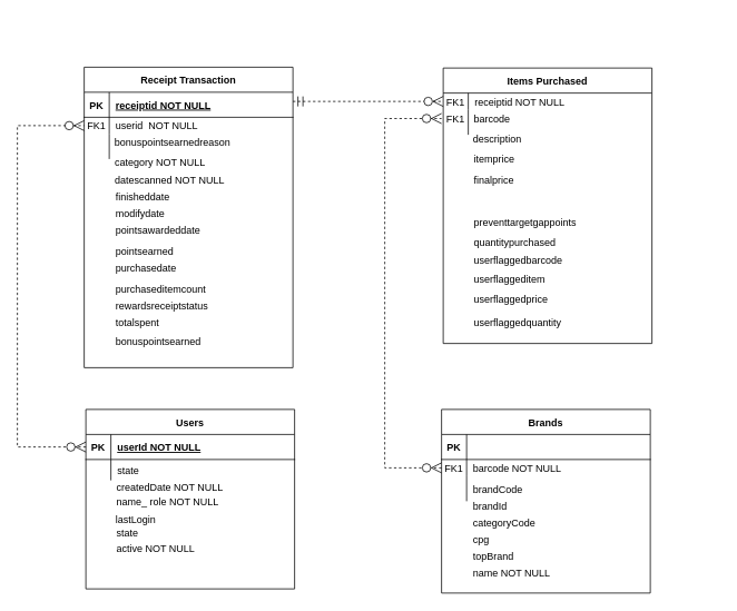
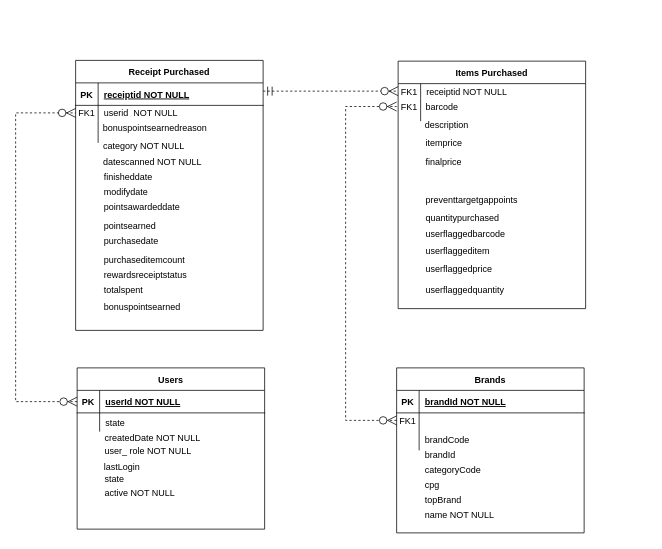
  <mxCell id="0" />
  <mxCell id="1" parent="0" />
  <mxCell id="2" value="Items Purchased" style="shape=table;startSize=30;container=1;collapsible=1;childLayout=tableLayout;fixedRows=1;rowLines=0;fontStyle=1;align=center;resizeLast=1;" parent="1" vertex="1"><mxGeometry x="530" y="81" width="250" height="330" as="geometry" /></mxCell>
  <mxCell id="3" value="" style="shape=partialRectangle;collapsible=0;dropTarget=0;pointerEvents=0;fillColor=none;points=[[0,0.5],[1,0.5]];portConstraint=eastwest;top=0;left=0;right=0;bottom=0;" parent="2" vertex="1"><mxGeometry y="30" width="250" height="20" as="geometry" /></mxCell>
  <mxCell id="4" value="FK1" style="shape=partialRectangle;overflow=hidden;connectable=0;fillColor=none;top=0;left=0;bottom=0;right=0;" parent="3" vertex="1"><mxGeometry width="30" height="20" as="geometry" /></mxCell>
  <mxCell id="5" value="receiptid NOT NULL" style="shape=partialRectangle;overflow=hidden;connectable=0;fillColor=none;top=0;left=0;bottom=0;right=0;align=left;spacingLeft=6;" parent="3" vertex="1"><mxGeometry x="30" width="220" height="20" as="geometry" /></mxCell>
  <mxCell id="6" value="" style="shape=partialRectangle;collapsible=0;dropTarget=0;pointerEvents=0;fillColor=none;points=[[0,0.5],[1,0.5]];portConstraint=eastwest;top=0;left=0;right=0;bottom=0;" parent="2" vertex="1"><mxGeometry y="50" width="250" height="30" as="geometry" /></mxCell>
  <mxCell id="7" value="" style="shape=partialRectangle;overflow=hidden;connectable=0;fillColor=none;top=0;left=0;bottom=0;right=0;" parent="6" vertex="1"><mxGeometry width="30" height="30" as="geometry" /></mxCell>
  <mxCell id="8" value="" style="shape=partialRectangle;overflow=hidden;connectable=0;fillColor=none;top=0;left=0;bottom=0;right=0;align=left;spacingLeft=6;" parent="6" vertex="1"><mxGeometry x="30" width="220" height="30" as="geometry" /></mxCell>
  <mxCell id="9" value="Brands" style="shape=table;startSize=30;container=1;collapsible=1;childLayout=tableLayout;fixedRows=1;rowLines=0;fontStyle=1;align=center;resizeLast=1;" parent="1" vertex="1"><mxGeometry x="528" y="490" width="250" height="220" as="geometry" /></mxCell>
  <mxCell id="10" value="" style="shape=partialRectangle;collapsible=0;dropTarget=0;pointerEvents=0;fillColor=none;points=[[0,0.5],[1,0.5]];portConstraint=eastwest;top=0;left=0;right=0;bottom=1;" parent="9" vertex="1"><mxGeometry y="30" width="250" height="30" as="geometry" /></mxCell>
  <mxCell id="11" value="PK" style="shape=partialRectangle;overflow=hidden;connectable=0;fillColor=none;top=0;left=0;bottom=0;right=0;fontStyle=1;" parent="10" vertex="1"><mxGeometry width="30" height="30" as="geometry" /></mxCell>
+ <mxCell id="12" value="brandId NOT NULL" style="shape=partialRectangle;overflow=hidden;connectable=0;fillColor=none;top=0;left=0;bottom=0;right=0;align=left;spacingLeft=6;fontStyle=5;" parent="10" vertex="1"><mxGeometry x="30" width="220" height="30" as="geometry" /></mxCell>
  <mxCell id="13" value="" style="shape=partialRectangle;collapsible=0;dropTarget=0;pointerEvents=0;fillColor=none;points=[[0,0.5],[1,0.5]];portConstraint=eastwest;top=0;left=0;right=0;bottom=0;" parent="9" vertex="1"><mxGeometry y="60" width="250" height="20" as="geometry" /></mxCell>
  <mxCell id="14" value="FK1" style="shape=partialRectangle;overflow=hidden;connectable=0;fillColor=none;top=0;left=0;bottom=0;right=0;" parent="13" vertex="1"><mxGeometry width="30" height="20" as="geometry" /></mxCell>
- <mxCell id="15" value="barcode NOT NULL" style="shape=partialRectangle;overflow=hidden;connectable=0;fillColor=none;top=0;left=0;bottom=0;right=0;align=left;spacingLeft=6;" parent="13" vertex="1"><mxGeometry x="30" width="220" height="20" as="geometry" /></mxCell>
  <mxCell id="16" value="" style="shape=partialRectangle;collapsible=0;dropTarget=0;pointerEvents=0;fillColor=none;points=[[0,0.5],[1,0.5]];portConstraint=eastwest;top=0;left=0;right=0;bottom=0;" parent="9" vertex="1"><mxGeometry y="80" width="250" height="30" as="geometry" /></mxCell>
  <mxCell id="17" value="" style="shape=partialRectangle;overflow=hidden;connectable=0;fillColor=none;top=0;left=0;bottom=0;right=0;" parent="16" vertex="1"><mxGeometry width="30" height="30" as="geometry" /></mxCell>
  <mxCell id="18" value="brandCode" style="shape=partialRectangle;overflow=hidden;connectable=0;fillColor=none;top=0;left=0;bottom=0;right=0;align=left;spacingLeft=6;" parent="16" vertex="1"><mxGeometry x="30" width="220" height="30" as="geometry" /></mxCell>
  <mxCell id="19" value="Users" style="shape=table;startSize=30;container=1;collapsible=1;childLayout=tableLayout;fixedRows=1;rowLines=0;fontStyle=1;align=center;resizeLast=1;" vertex="1" parent="1"><mxGeometry x="102" y="490" width="250" height="215" as="geometry" /></mxCell>
  <mxCell id="20" value="" style="shape=partialRectangle;collapsible=0;dropTarget=0;pointerEvents=0;fillColor=none;points=[[0,0.5],[1,0.5]];portConstraint=eastwest;top=0;left=0;right=0;bottom=1;" vertex="1" parent="19"><mxGeometry y="30" width="250" height="30" as="geometry" /></mxCell>
  <mxCell id="21" value="PK" style="shape=partialRectangle;overflow=hidden;connectable=0;fillColor=none;top=0;left=0;bottom=0;right=0;fontStyle=1;" vertex="1" parent="20"><mxGeometry width="30" height="30" as="geometry" /></mxCell>
  <mxCell id="22" value="userId NOT NULL " style="shape=partialRectangle;overflow=hidden;connectable=0;fillColor=none;top=0;left=0;bottom=0;right=0;align=left;spacingLeft=6;fontStyle=5;" vertex="1" parent="20"><mxGeometry x="30" width="220" height="30" as="geometry" /></mxCell>
  <mxCell id="23" value="" style="shape=partialRectangle;collapsible=0;dropTarget=0;pointerEvents=0;fillColor=none;points=[[0,0.5],[1,0.5]];portConstraint=eastwest;top=0;left=0;right=0;bottom=0;" vertex="1" parent="19"><mxGeometry y="60" width="250" height="25" as="geometry" /></mxCell>
  <mxCell id="24" value="" style="shape=partialRectangle;overflow=hidden;connectable=0;fillColor=none;top=0;left=0;bottom=0;right=0;" vertex="1" parent="23"><mxGeometry width="30" height="25" as="geometry" /></mxCell>
  <mxCell id="25" value="state" style="shape=partialRectangle;overflow=hidden;connectable=0;fillColor=none;top=0;left=0;bottom=0;right=0;align=left;spacingLeft=6;" vertex="1" parent="23"><mxGeometry x="30" width="220" height="25" as="geometry" /></mxCell>
  <mxCell id="26" value="" style="shape=partialRectangle;collapsible=0;dropTarget=0;pointerEvents=0;fillColor=none;points=[[0,0.5],[1,0.5]];portConstraint=eastwest;top=0;left=0;right=0;bottom=0;" vertex="1" parent="1"><mxGeometry x="101" y="568" width="250" height="30" as="geometry" /></mxCell>
  <mxCell id="27" value="" style="shape=partialRectangle;overflow=hidden;connectable=0;fillColor=none;top=0;left=0;bottom=0;right=0;" vertex="1" parent="26"><mxGeometry width="30" height="30" as="geometry" /></mxCell>
  <mxCell id="28" value="createdDate NOT NULL   " style="shape=partialRectangle;overflow=hidden;connectable=0;fillColor=none;top=0;left=0;bottom=0;right=0;align=left;spacingLeft=6;" vertex="1" parent="26"><mxGeometry x="30" width="220" height="30" as="geometry" /></mxCell>
  <mxCell id="29" value="" style="shape=partialRectangle;collapsible=0;dropTarget=0;pointerEvents=0;fillColor=none;points=[[0,0.5],[1,0.5]];portConstraint=eastwest;top=0;left=0;right=0;bottom=0;" vertex="1" parent="1"><mxGeometry x="100" y="606" width="250" height="30" as="geometry" /></mxCell>
  <mxCell id="30" value="" style="shape=partialRectangle;overflow=hidden;connectable=0;fillColor=none;top=0;left=0;bottom=0;right=0;" vertex="1" parent="29"><mxGeometry width="30" height="30" as="geometry" /></mxCell>
  <mxCell id="31" value="lastLogin" style="shape=partialRectangle;overflow=hidden;connectable=0;fillColor=none;top=0;left=0;bottom=0;right=0;align=left;spacingLeft=6;" vertex="1" parent="29"><mxGeometry x="30" width="220" height="30" as="geometry" /></mxCell>
  <mxCell id="32" value="" style="shape=partialRectangle;collapsible=0;dropTarget=0;pointerEvents=0;fillColor=none;points=[[0,0.5],[1,0.5]];portConstraint=eastwest;top=0;left=0;right=0;bottom=0;" vertex="1" parent="1"><mxGeometry x="101" y="585" width="250" height="30" as="geometry" /></mxCell>
  <mxCell id="33" value="" style="shape=partialRectangle;overflow=hidden;connectable=0;fillColor=none;top=0;left=0;bottom=0;right=0;" vertex="1" parent="32"><mxGeometry width="30" height="30" as="geometry" /></mxCell>
- <mxCell id="34" value="name_ role NOT NULL" style="shape=partialRectangle;overflow=hidden;connectable=0;fillColor=none;top=0;left=0;bottom=0;right=0;align=left;spacingLeft=6;" vertex="1" parent="32"><mxGeometry x="30" width="220" height="30" as="geometry" /></mxCell>
+ <mxCell id="34" value="user_ role NOT NULL" style="shape=partialRectangle;overflow=hidden;connectable=0;fillColor=none;top=0;left=0;bottom=0;right=0;align=left;spacingLeft=6;" vertex="1" parent="32"><mxGeometry x="30" width="220" height="30" as="geometry" /></mxCell>
  <mxCell id="35" value="" style="shape=partialRectangle;collapsible=0;dropTarget=0;pointerEvents=0;fillColor=none;points=[[0,0.5],[1,0.5]];portConstraint=eastwest;top=0;left=0;right=0;bottom=0;" vertex="1" parent="1"><mxGeometry x="101" y="641" width="250" height="30" as="geometry" /></mxCell>
  <mxCell id="36" value="" style="shape=partialRectangle;overflow=hidden;connectable=0;fillColor=none;top=0;left=0;bottom=0;right=0;" vertex="1" parent="35"><mxGeometry width="30" height="30" as="geometry" /></mxCell>
  <mxCell id="37" value="active NOT NULL" style="shape=partialRectangle;overflow=hidden;connectable=0;fillColor=none;top=0;left=0;bottom=0;right=0;align=left;spacingLeft=6;" vertex="1" parent="35"><mxGeometry x="30" width="220" height="30" as="geometry" /></mxCell>
  <mxCell id="38" value="" style="shape=partialRectangle;collapsible=0;dropTarget=0;pointerEvents=0;fillColor=none;points=[[0,0.5],[1,0.5]];portConstraint=eastwest;top=0;left=0;right=0;bottom=0;" vertex="1" parent="1"><mxGeometry x="101" y="623" width="250" height="30" as="geometry" /></mxCell>
  <mxCell id="39" value="" style="shape=partialRectangle;overflow=hidden;connectable=0;fillColor=none;top=0;left=0;bottom=0;right=0;" vertex="1" parent="38"><mxGeometry width="30" height="30" as="geometry" /></mxCell>
  <mxCell id="40" value="state" style="shape=partialRectangle;overflow=hidden;connectable=0;fillColor=none;top=0;left=0;bottom=0;right=0;align=left;spacingLeft=6;" vertex="1" parent="38"><mxGeometry x="30" width="220" height="30" as="geometry" /></mxCell>
  <mxCell id="41" value="" style="shape=partialRectangle;collapsible=0;dropTarget=0;pointerEvents=0;fillColor=none;points=[[0,0.5],[1,0.5]];portConstraint=eastwest;top=0;left=0;right=0;bottom=0;" vertex="1" parent="1"><mxGeometry x="610" y="20" width="250" height="30" as="geometry" /></mxCell>
  <mxCell id="42" value="" style="shape=partialRectangle;overflow=hidden;connectable=0;fillColor=none;top=0;left=0;bottom=0;right=0;" vertex="1" parent="41"><mxGeometry width="30" height="30" as="geometry" /></mxCell>
  <mxCell id="43" value="" style="shape=partialRectangle;collapsible=0;dropTarget=0;pointerEvents=0;fillColor=none;points=[[0,0.5],[1,0.5]];portConstraint=eastwest;top=0;left=0;right=0;bottom=0;" vertex="1" parent="1"><mxGeometry x="528" y="600" width="250" height="30" as="geometry" /></mxCell>
  <mxCell id="44" value="" style="shape=partialRectangle;overflow=hidden;connectable=0;fillColor=none;top=0;left=0;bottom=0;right=0;" vertex="1" parent="43"><mxGeometry width="30" height="30" as="geometry" /></mxCell>
  <mxCell id="45" value="" style="shape=partialRectangle;collapsible=0;dropTarget=0;pointerEvents=0;fillColor=none;points=[[0,0.5],[1,0.5]];portConstraint=eastwest;top=0;left=0;right=0;bottom=0;" vertex="1" parent="1"><mxGeometry x="528" y="610" width="250" height="30" as="geometry" /></mxCell>
  <mxCell id="46" value="" style="shape=partialRectangle;overflow=hidden;connectable=0;fillColor=none;top=0;left=0;bottom=0;right=0;" vertex="1" parent="45"><mxGeometry width="30" height="30" as="geometry" /></mxCell>
  <mxCell id="47" value="categoryCode" style="shape=partialRectangle;overflow=hidden;connectable=0;fillColor=none;top=0;left=0;bottom=0;right=0;align=left;spacingLeft=6;" vertex="1" parent="45"><mxGeometry x="30" width="220" height="30" as="geometry" /></mxCell>
  <mxCell id="48" value="" style="shape=partialRectangle;collapsible=0;dropTarget=0;pointerEvents=0;fillColor=none;points=[[0,0.5],[1,0.5]];portConstraint=eastwest;top=0;left=0;right=0;bottom=0;" vertex="1" parent="1"><mxGeometry x="528" y="630" width="250" height="30" as="geometry" /></mxCell>
  <mxCell id="49" value="" style="shape=partialRectangle;overflow=hidden;connectable=0;fillColor=none;top=0;left=0;bottom=0;right=0;" vertex="1" parent="48"><mxGeometry width="30" height="30" as="geometry" /></mxCell>
  <mxCell id="50" value="cpg" style="shape=partialRectangle;overflow=hidden;connectable=0;fillColor=none;top=0;left=0;bottom=0;right=0;align=left;spacingLeft=6;" vertex="1" parent="48"><mxGeometry x="30" width="220" height="30" as="geometry" /></mxCell>
  <mxCell id="51" value="" style="shape=partialRectangle;collapsible=0;dropTarget=0;pointerEvents=0;fillColor=none;points=[[0,0.5],[1,0.5]];portConstraint=eastwest;top=0;left=0;right=0;bottom=0;" vertex="1" parent="1"><mxGeometry x="528" y="650" width="250" height="30" as="geometry" /></mxCell>
  <mxCell id="52" value="" style="shape=partialRectangle;overflow=hidden;connectable=0;fillColor=none;top=0;left=0;bottom=0;right=0;" vertex="1" parent="51"><mxGeometry width="30" height="30" as="geometry" /></mxCell>
  <mxCell id="53" value="topBrand" style="shape=partialRectangle;overflow=hidden;connectable=0;fillColor=none;top=0;left=0;bottom=0;right=0;align=left;spacingLeft=6;" vertex="1" parent="51"><mxGeometry x="30" width="220" height="30" as="geometry" /></mxCell>
  <mxCell id="54" value="brandId" style="shape=partialRectangle;overflow=hidden;connectable=0;fillColor=none;top=0;left=0;bottom=0;right=0;align=left;spacingLeft=6;" vertex="1" parent="1"><mxGeometry x="558" y="590" width="220" height="30" as="geometry" /></mxCell>
  <mxCell id="55" value="" style="shape=partialRectangle;collapsible=0;dropTarget=0;pointerEvents=0;fillColor=none;points=[[0,0.5],[1,0.5]];portConstraint=eastwest;top=0;left=0;right=0;bottom=0;" vertex="1" parent="1"><mxGeometry x="528" y="670" width="250" height="30" as="geometry" /></mxCell>
  <mxCell id="56" value="" style="shape=partialRectangle;overflow=hidden;connectable=0;fillColor=none;top=0;left=0;bottom=0;right=0;" vertex="1" parent="55"><mxGeometry width="30" height="30" as="geometry" /></mxCell>
  <mxCell id="57" value="name NOT NULL" style="shape=partialRectangle;overflow=hidden;connectable=0;fillColor=none;top=0;left=0;bottom=0;right=0;align=left;spacingLeft=6;" vertex="1" parent="55"><mxGeometry x="30" width="220" height="30" as="geometry" /></mxCell>
  <mxCell id="58" value="description" style="shape=partialRectangle;overflow=hidden;connectable=0;fillColor=none;top=0;left=0;bottom=0;right=0;align=left;spacingLeft=6;" vertex="1" parent="1"><mxGeometry x="558" y="155" width="220" height="20" as="geometry" /></mxCell>
  <mxCell id="59" value="itemprice" style="shape=partialRectangle;overflow=hidden;connectable=0;fillColor=none;top=0;left=0;bottom=0;right=0;align=left;spacingLeft=6;" vertex="1" parent="1"><mxGeometry x="559" y="175" width="220" height="30" as="geometry" /></mxCell>
  <mxCell id="60" value="finalprice" style="shape=partialRectangle;overflow=hidden;connectable=0;fillColor=none;top=0;left=0;bottom=0;right=0;align=left;spacingLeft=6;" vertex="1" parent="1"><mxGeometry x="559" y="200" width="220" height="30" as="geometry" /></mxCell>
  <mxCell id="61" value="quantitypurchased" style="shape=partialRectangle;overflow=hidden;connectable=0;fillColor=none;top=0;left=0;bottom=0;right=0;align=left;spacingLeft=6;" vertex="1" parent="1"><mxGeometry x="559" y="275" width="220" height="30" as="geometry" /></mxCell>
  <mxCell id="62" value="preventtargetgappoints" style="shape=partialRectangle;overflow=hidden;connectable=0;fillColor=none;top=0;left=0;bottom=0;right=0;align=left;spacingLeft=6;" vertex="1" parent="1"><mxGeometry x="559" y="250" width="220" height="30" as="geometry" /></mxCell>
  <mxCell id="63" value="userflaggedbarcode" style="shape=partialRectangle;overflow=hidden;connectable=0;fillColor=none;top=0;left=0;bottom=0;right=0;align=left;spacingLeft=6;" vertex="1" parent="1"><mxGeometry x="559" y="296" width="220" height="30" as="geometry" /></mxCell>
  <mxCell id="64" value="userflaggeditem" style="shape=partialRectangle;overflow=hidden;connectable=0;fillColor=none;top=0;left=0;bottom=0;right=0;align=left;spacingLeft=6;" vertex="1" parent="1"><mxGeometry x="559" y="319" width="220" height="30" as="geometry" /></mxCell>
  <mxCell id="65" value="userflaggedprice" style="shape=partialRectangle;overflow=hidden;connectable=0;fillColor=none;top=0;left=0;bottom=0;right=0;align=left;spacingLeft=6;" vertex="1" parent="1"><mxGeometry x="559" y="343" width="220" height="30" as="geometry" /></mxCell>
  <mxCell id="66" value="userflaggedquantity" style="shape=partialRectangle;overflow=hidden;connectable=0;fillColor=none;top=0;left=0;bottom=0;right=0;align=left;spacingLeft=6;" vertex="1" parent="1"><mxGeometry x="559" y="370" width="220" height="30" as="geometry" /></mxCell>
- <mxCell id="67" value="Receipt Transaction" style="shape=table;startSize=30;container=1;collapsible=1;childLayout=tableLayout;fixedRows=1;rowLines=0;fontStyle=1;align=center;resizeLast=1;" vertex="1" parent="1"><mxGeometry x="100" y="80" width="250" height="360" as="geometry" /></mxCell>
+ <mxCell id="67" value="Receipt Purchased" style="shape=table;startSize=30;container=1;collapsible=1;childLayout=tableLayout;fixedRows=1;rowLines=0;fontStyle=1;align=center;resizeLast=1;" vertex="1" parent="1"><mxGeometry x="100" y="80" width="250" height="360" as="geometry" /></mxCell>
  <mxCell id="68" value="" style="shape=partialRectangle;collapsible=0;dropTarget=0;pointerEvents=0;fillColor=none;points=[[0,0.5],[1,0.5]];portConstraint=eastwest;top=0;left=0;right=0;bottom=1;" vertex="1" parent="67"><mxGeometry y="30" width="250" height="30" as="geometry" /></mxCell>
  <mxCell id="69" value="PK" style="shape=partialRectangle;overflow=hidden;connectable=0;fillColor=none;top=0;left=0;bottom=0;right=0;fontStyle=1;" vertex="1" parent="68"><mxGeometry width="30" height="30" as="geometry" /></mxCell>
  <mxCell id="70" value="receiptid NOT NULL" style="shape=partialRectangle;overflow=hidden;connectable=0;fillColor=none;top=0;left=0;bottom=0;right=0;align=left;spacingLeft=6;fontStyle=5;" vertex="1" parent="68"><mxGeometry x="30" width="220" height="30" as="geometry" /></mxCell>
  <mxCell id="71" value="" style="shape=partialRectangle;collapsible=0;dropTarget=0;pointerEvents=0;fillColor=none;points=[[0,0.5],[1,0.5]];portConstraint=eastwest;top=0;left=0;right=0;bottom=0;" vertex="1" parent="67"><mxGeometry y="60" width="250" height="20" as="geometry" /></mxCell>
  <mxCell id="72" value="FK1" style="shape=partialRectangle;overflow=hidden;connectable=0;fillColor=none;top=0;left=0;bottom=0;right=0;" vertex="1" parent="71"><mxGeometry width="30" height="20" as="geometry" /></mxCell>
  <mxCell id="73" value="userid  NOT NULL" style="shape=partialRectangle;overflow=hidden;connectable=0;fillColor=none;top=0;left=0;bottom=0;right=0;align=left;spacingLeft=6;" vertex="1" parent="71"><mxGeometry x="30" width="220" height="20" as="geometry" /></mxCell>
  <mxCell id="74" value="" style="shape=partialRectangle;collapsible=0;dropTarget=0;pointerEvents=0;fillColor=none;points=[[0,0.5],[1,0.5]];portConstraint=eastwest;top=0;left=0;right=0;bottom=0;" vertex="1" parent="67"><mxGeometry y="80" width="250" height="30" as="geometry" /></mxCell>
  <mxCell id="75" value="" style="shape=partialRectangle;overflow=hidden;connectable=0;fillColor=none;top=0;left=0;bottom=0;right=0;" vertex="1" parent="74"><mxGeometry width="30" height="30" as="geometry" /></mxCell>
  <mxCell id="76" value="" style="shape=partialRectangle;overflow=hidden;connectable=0;fillColor=none;top=0;left=0;bottom=0;right=0;align=left;spacingLeft=6;" vertex="1" parent="74"><mxGeometry x="30" width="220" height="30" as="geometry" /></mxCell>
  <mxCell id="77" value="bonuspointsearnedreason" style="shape=partialRectangle;overflow=hidden;connectable=0;fillColor=none;top=0;left=0;bottom=0;right=0;align=left;spacingLeft=6;" vertex="1" parent="1"><mxGeometry x="128.5" y="159" width="220" height="20" as="geometry" /></mxCell>
  <mxCell id="78" value="datescanned NOT NULL" style="shape=partialRectangle;overflow=hidden;connectable=0;fillColor=none;top=0;left=0;bottom=0;right=0;align=left;spacingLeft=6;" vertex="1" parent="1"><mxGeometry x="129" y="200" width="220" height="30" as="geometry" /></mxCell>
  <mxCell id="79" value="category NOT NULL" style="shape=partialRectangle;overflow=hidden;connectable=0;fillColor=none;top=0;left=0;bottom=0;right=0;align=left;spacingLeft=6;" vertex="1" parent="1"><mxGeometry x="129" y="179" width="220" height="30" as="geometry" /></mxCell>
  <mxCell id="80" value="finisheddate" style="shape=partialRectangle;overflow=hidden;connectable=0;fillColor=none;top=0;left=0;bottom=0;right=0;align=left;spacingLeft=6;" vertex="1" parent="1"><mxGeometry x="130" y="225" width="220" height="20" as="geometry" /></mxCell>
  <mxCell id="81" value="pointsawardeddate" style="shape=partialRectangle;overflow=hidden;connectable=0;fillColor=none;top=0;left=0;bottom=0;right=0;align=left;spacingLeft=6;" vertex="1" parent="1"><mxGeometry x="130" y="260" width="220" height="30" as="geometry" /></mxCell>
  <mxCell id="82" value="modifydate" style="shape=partialRectangle;overflow=hidden;connectable=0;fillColor=none;top=0;left=0;bottom=0;right=0;align=left;spacingLeft=6;" vertex="1" parent="1"><mxGeometry x="130" y="240" width="220" height="30" as="geometry" /></mxCell>
  <mxCell id="83" value="pointsearned" style="shape=partialRectangle;overflow=hidden;connectable=0;fillColor=none;top=0;left=0;bottom=0;right=0;align=left;spacingLeft=6;" vertex="1" parent="1"><mxGeometry x="130" y="285" width="220" height="30" as="geometry" /></mxCell>
  <mxCell id="84" value="purchasedate" style="shape=partialRectangle;overflow=hidden;connectable=0;fillColor=none;top=0;left=0;bottom=0;right=0;align=left;spacingLeft=6;" vertex="1" parent="1"><mxGeometry x="130" y="305" width="220" height="30" as="geometry" /></mxCell>
  <mxCell id="85" value="purchaseditemcount" style="shape=partialRectangle;overflow=hidden;connectable=0;fillColor=none;top=0;left=0;bottom=0;right=0;align=left;spacingLeft=6;" vertex="1" parent="1"><mxGeometry x="130" y="330" width="220" height="30" as="geometry" /></mxCell>
  <mxCell id="86" value="rewardsreceiptstatus" style="shape=partialRectangle;overflow=hidden;connectable=0;fillColor=none;top=0;left=0;bottom=0;right=0;align=left;spacingLeft=6;" vertex="1" parent="1"><mxGeometry x="130" y="350" width="220" height="30" as="geometry" /></mxCell>
  <mxCell id="87" value="totalspent" style="shape=partialRectangle;overflow=hidden;connectable=0;fillColor=none;top=0;left=0;bottom=0;right=0;align=left;spacingLeft=6;" vertex="1" parent="1"><mxGeometry x="130" y="370" width="220" height="30" as="geometry" /></mxCell>
  <mxCell id="88" value="bonuspointsearned" style="shape=partialRectangle;overflow=hidden;connectable=0;fillColor=none;top=0;left=0;bottom=0;right=0;align=left;spacingLeft=6;" vertex="1" parent="1"><mxGeometry x="130" y="393" width="220" height="30" as="geometry" /></mxCell>
  <mxCell id="89" value="barcode" style="shape=partialRectangle;overflow=hidden;connectable=0;fillColor=none;top=0;left=0;bottom=0;right=0;align=left;spacingLeft=6;" vertex="1" parent="1"><mxGeometry x="559" y="132" width="220" height="20" as="geometry" /></mxCell>
  <mxCell id="90" value="FK1" style="shape=partialRectangle;overflow=hidden;connectable=0;fillColor=none;top=0;left=0;bottom=0;right=0;" vertex="1" parent="1"><mxGeometry x="530" y="132" width="30" height="20" as="geometry" /></mxCell>
  <mxCell id="91" value="" style="edgeStyle=entityRelationEdgeStyle;fontSize=12;html=1;endArrow=ERzeroToMany;startArrow=ERmandOne;entryX=0;entryY=0.5;entryDx=0;entryDy=0;strokeWidth=1;endSize=10;startSize=10;dashed=1;" edge="1" parent="1" target="3"><mxGeometry width="100" height="100" relative="1" as="geometry"><mxPoint x="350" y="121" as="sourcePoint" /><mxPoint x="500" y="139" as="targetPoint" /></mxGeometry></mxCell>
  <mxCell id="92" value="" style="edgeStyle=orthogonalEdgeStyle;fontSize=12;html=1;endArrow=ERzeroToMany;endFill=1;startArrow=ERzeroToMany;shadow=0;startSize=10;endSize=10;strokeWidth=1;entryX=0;entryY=0.5;entryDx=0;entryDy=0;exitX=0;exitY=0.5;exitDx=0;exitDy=0;rounded=0;dashed=1;" edge="1" parent="1" source="20" target="71"><mxGeometry width="100" height="100" relative="1" as="geometry"><mxPoint x="370" y="480" as="sourcePoint" /><mxPoint x="470" y="380" as="targetPoint" /><Array as="points"><mxPoint x="20" y="535" /><mxPoint x="20" y="150" /></Array></mxGeometry></mxCell>
  <mxCell id="93" value="" style="edgeStyle=orthogonalEdgeStyle;fontSize=12;html=1;endArrow=ERzeroToMany;endFill=1;startArrow=ERzeroToMany;shadow=0;startSize=10;endSize=10;strokeWidth=1;entryX=0;entryY=0.5;entryDx=0;entryDy=0;exitX=0;exitY=0.5;exitDx=0;exitDy=0;rounded=0;dashed=1;" edge="1" parent="1" source="13"><mxGeometry width="100" height="100" relative="1" as="geometry"><mxPoint x="530" y="526.5" as="sourcePoint" /><mxPoint x="528" y="141.5" as="targetPoint" /><Array as="points"><mxPoint x="460" y="560" /><mxPoint x="460" y="141" /></Array></mxGeometry></mxCell>
